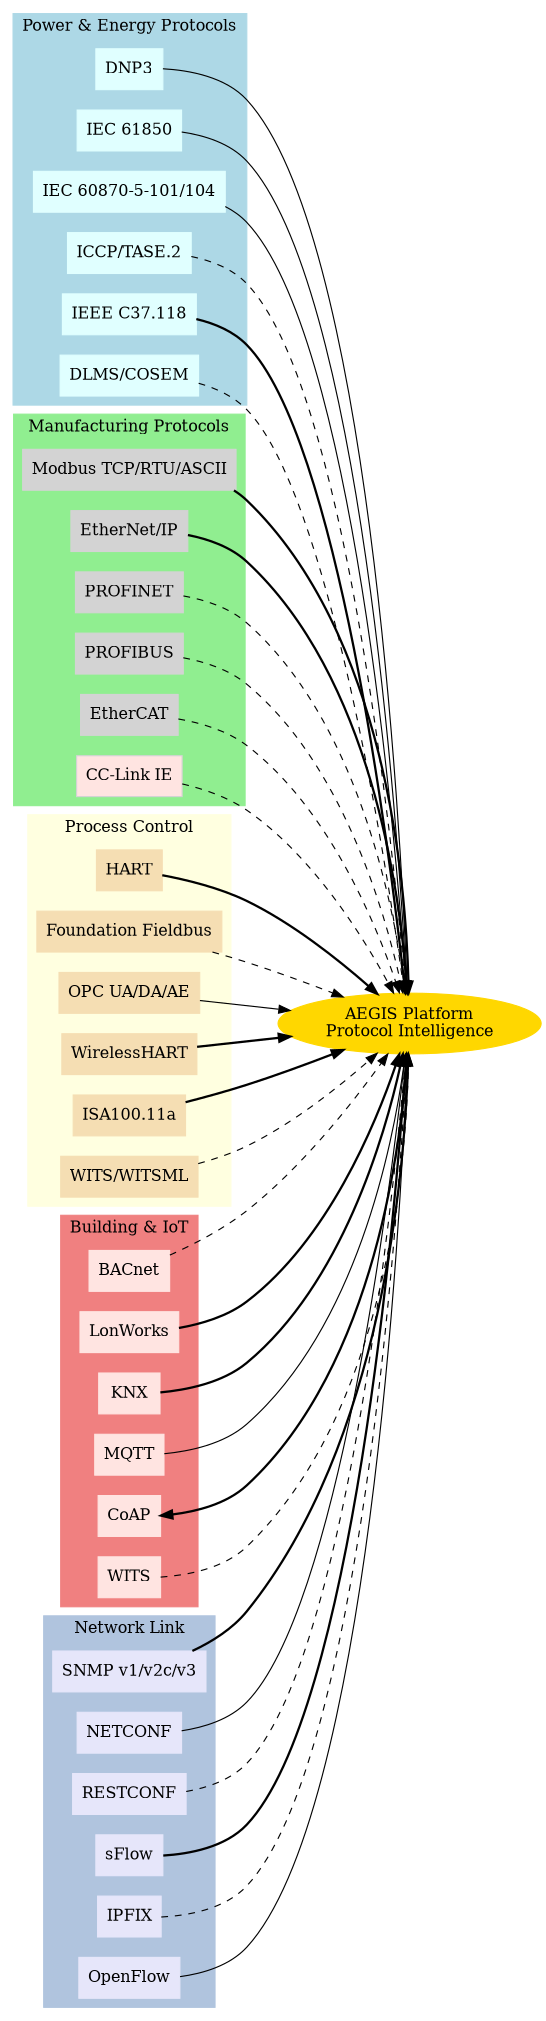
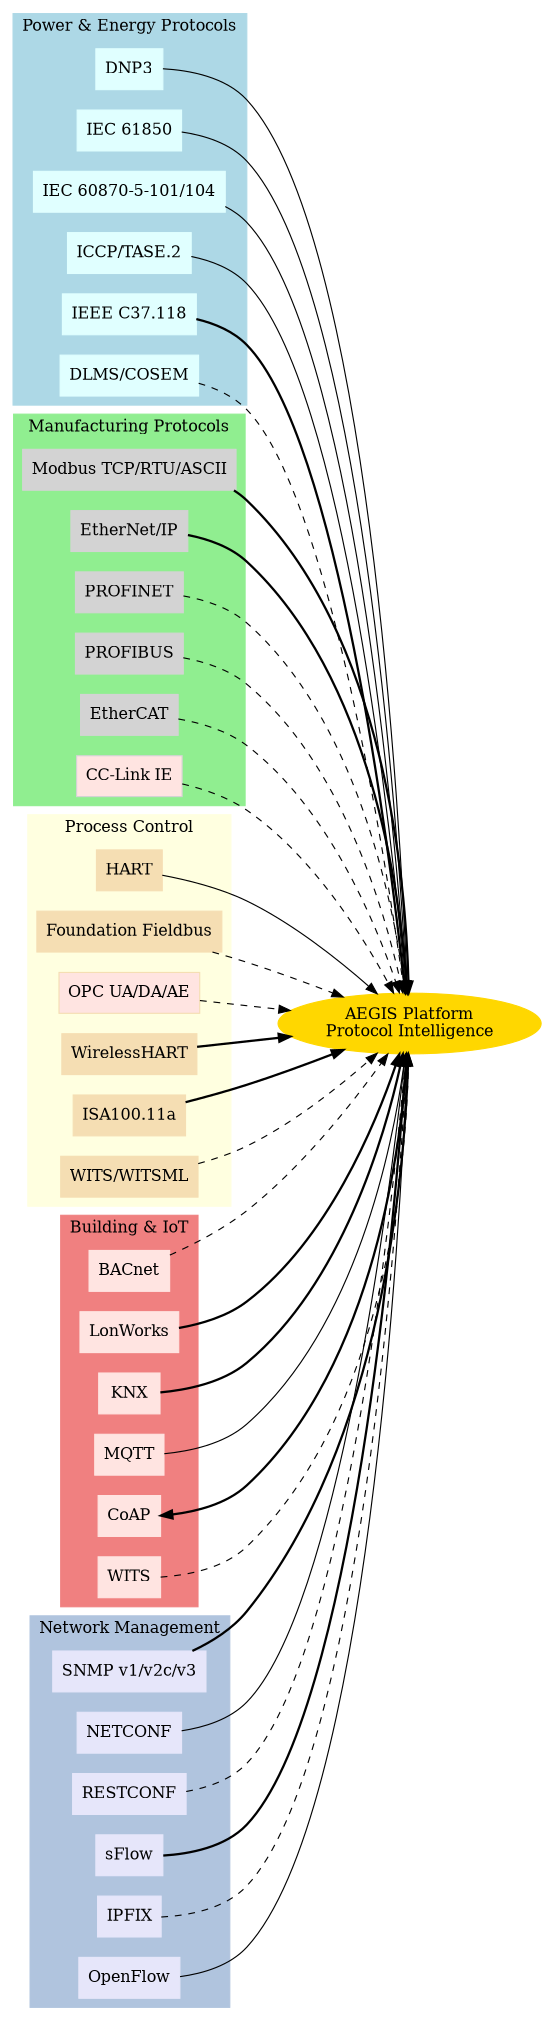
  digraph {
    rankdir=LR
    node [color=lightcyan shape=box style=filled]
    edge [style=dashed]
    n1 [label=DNP3]
    n2 [label="IEC 61850"]
    n3 [label="IEC 60870-5-101/104"]
    n4 [label="ICCP/TASE.2"]
    n5 [label="IEEE C37.118"]
    n6 [label="DLMS/COSEM"]
    n7 [color=lightgray label="Modbus TCP/RTU/ASCII"]
    n8 [color=lightgray label="EtherNet/IP"]
    n9 [color=lightgray label=PROFINET]
    n10 [color=lightgray label=PROFIBUS]
    n11 [color=lightgray label=EtherCAT]
    n12 [color=lightgray fillcolor=mistyrose label="CC-Link IE"]
    n13 [color=wheat label=HART]
    n14 [color=wheat label="Foundation Fieldbus"]
-   n15 [color=wheat label="OPC UA/DA/AE"]
+   n15 [color=wheat label="OPC UA/DA/AE" fillcolor=mistyrose]
    n16 [color=wheat label=WirelessHART]
    n17 [color=wheat label="ISA100.11a"]
    n18 [color=wheat label="WITS/WITSML"]
    n19 [color=mistyrose label=BACnet]
    n20 [color=mistyrose label=LonWorks]
    n21 [color=mistyrose label=KNX]
    n22 [color=mistyrose label=MQTT]
    n23 [color=mistyrose label=CoAP]
    n24 [color=mistyrose label=WITS]
    n25 [color=lavender label="SNMP v1/v2c/v3"]
    n26 [color=lavender label=NETCONF]
    n27 [color=lavender label=RESTCONF]
    n28 [color=lavender label=sFlow]
    n29 [color=lavender label=IPFIX]
    n30 [color=lavender label=OpenFlow]
    n31 [color=gold fontsize=14 label="AEGIS Platform\nProtocol Intelligence" shape=ellipse]
    subgraph cluster_1 {
      color=lightblue
      label="Power & Energy Protocols"
      style=filled
      n1
      n2
      n3
      n4
      n5
      n6
    }
    subgraph cluster_2 {
      color=lightgreen
      label="Manufacturing Protocols"
      style=filled
      n7
      n8
      n9
      n10
      n11
      n12
    }
    subgraph cluster_3 {
      color=lightyellow
      label="Process Control"
      style=filled
      n13
      n14
      n15
      n16
      n17
      n18
    }
    subgraph cluster_4 {
      color=lightcoral
      label="Building & IoT"
      style=filled
      n19
      n20
      n21
      n22
      n23
      n24
    }
    subgraph cluster_5 {
      color=lightsteelblue
-     label="Network Link"
+     label="Network Management"
      style=filled
      n25
      n26
      n27
      n28
      n29
      n30
    }
    n1 -> n31 [style=solid]
    n2 -> n31 [style=solid]
    n3 -> n31 [style=solid]
-   n4 -> n31
+   n4 -> n31 [style=solid]
    n5 -> n31 [style=bold]
    n6 -> n31
    n7 -> n31 [style=bold]
    n8 -> n31 [style=bold]
    n9 -> n31
    n10 -> n31
    n11 -> n31
    n12 -> n31
-   n13 -> n31 [style=bold]
+   n13 -> n31 [style=solid]
    n14 -> n31
-   n15 -> n31 [style=solid]
+   n15 -> n31
    n16 -> n31 [style=bold]
    n17 -> n31 [style=bold]
    n18 -> n31
    n19 -> n31
    n20 -> n31 [style=bold]
    n21 -> n31 [style=bold]
    n22 -> n31 [style=solid]
    n24 -> n31
    n25 -> n31 [style=bold]
    n26 -> n31 [style=solid]
    n27 -> n31
    n28 -> n31 [style=bold]
    n29 -> n31
    n30 -> n31 [style=solid]
    n31 -> n23 [style=bold]
  }
